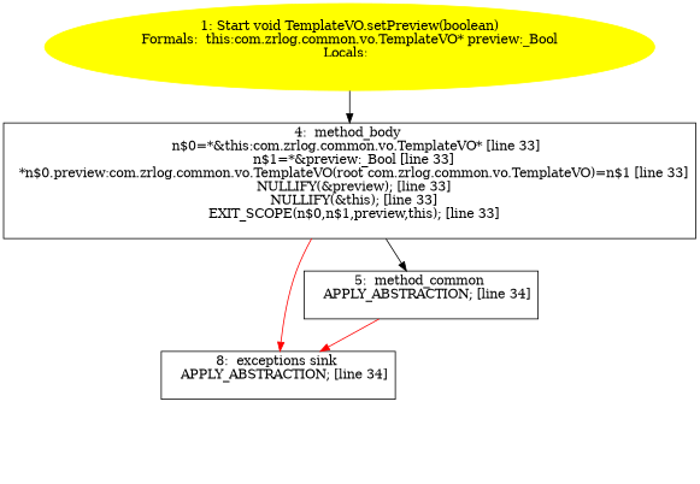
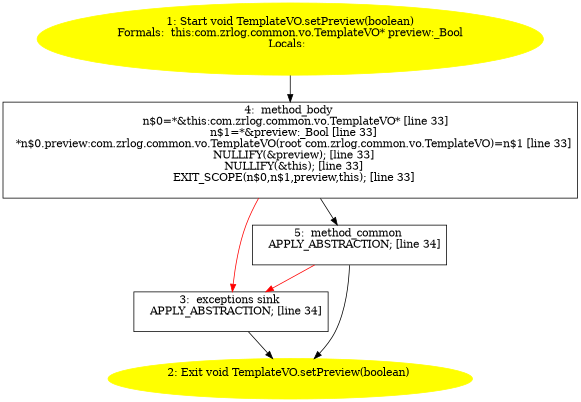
  digraph {
    node [shape=box]
    n1 [color=yellow label="1: Start void TemplateVO.setPreview(boolean)\nFormals:  this:com.zrlog.common.vo.TemplateVO* preview:_Bool\nLocals:  \n  " style=filled shape=""]
    n2 [label="4:  method_body \n   n$0=*&this:com.zrlog.common.vo.TemplateVO* [line 33]\n  n$1=*&preview:_Bool [line 33]\n  *n$0.preview:com.zrlog.common.vo.TemplateVO(root com.zrlog.common.vo.TemplateVO)=n$1 [line 33]\n  NULLIFY(&preview); [line 33]\n  NULLIFY(&this); [line 33]\n  EXIT_SCOPE(n$0,n$1,preview,this); [line 33]\n "]
-   n3 [label="8:  exceptions sink \n   APPLY_ABSTRACTION; [line 34]\n "]
+   n3 [label="3:  exceptions sink \n   APPLY_ABSTRACTION; [line 34]\n "]
    n4 [label="5:  method_common \n   APPLY_ABSTRACTION; [line 34]\n "]
+   n5 [color=yellow label="2: Exit void TemplateVO.setPreview(boolean) \n  " style=filled shape=""]
    n1 -> n2
    n2 -> n3 [color=red]
    n2 -> n4
+   n3 -> n5
    n4 -> n3 [color=red]
+   n4 -> n5
  }
